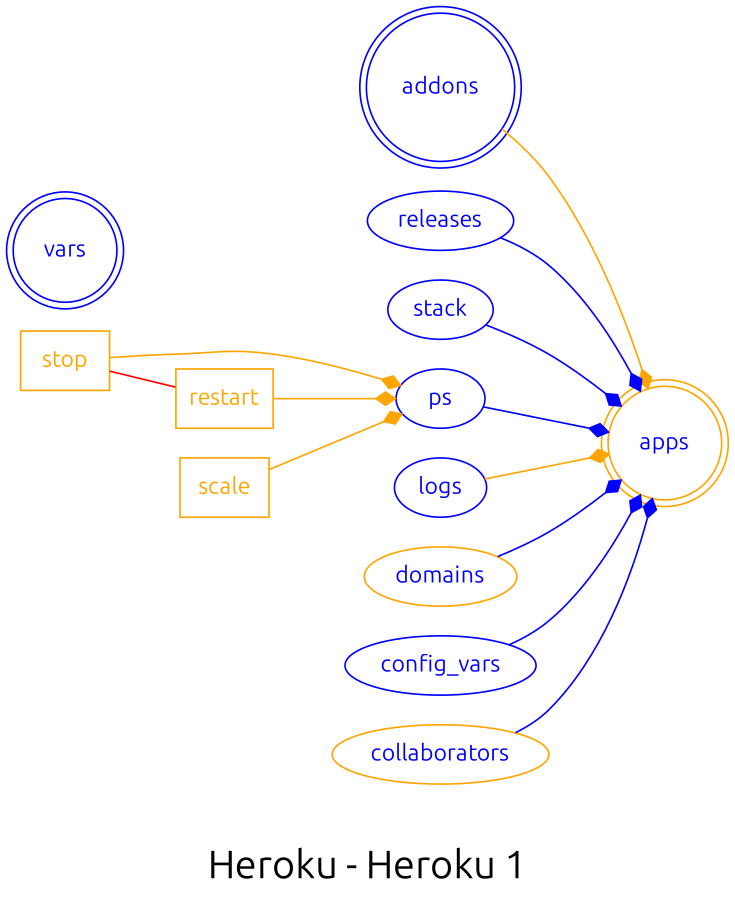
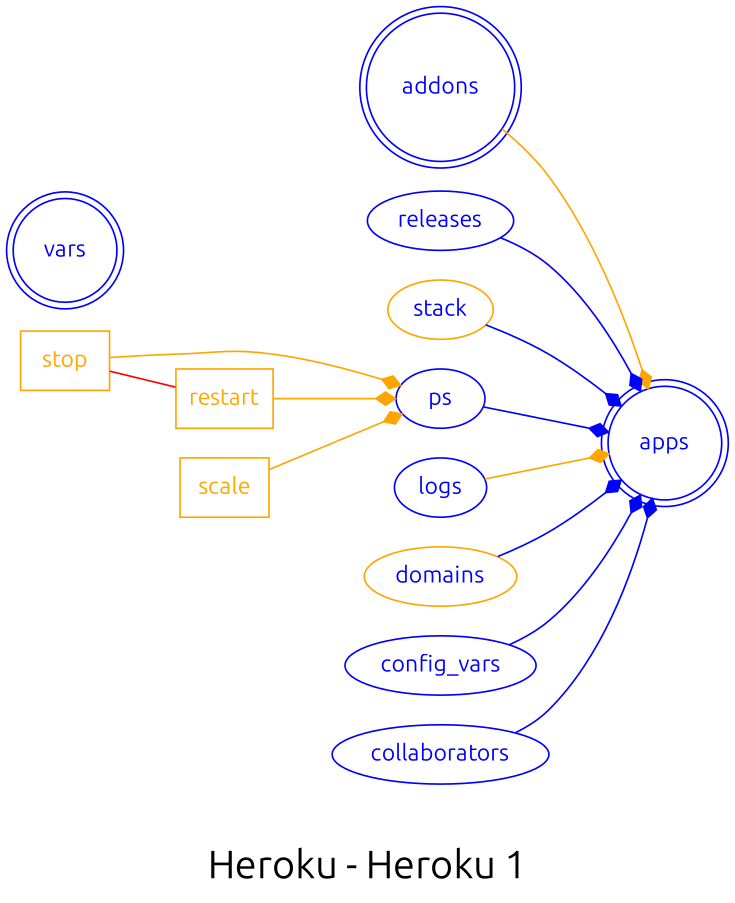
  digraph {
    fontname=Ubuntu
    fontsize=24
    label="Heroku - Heroku 1"
    rankdir=LR
    splines=true
    node [color=blue fontcolor=blue fontname=Ubuntu shape=ellipse]
    edge [arrowhead=diamond arrowtail=none color=blue fontcolor=blue fontname=Ubuntu]
-   apps [color=orange shape=doublecircle]
+   apps [shape=doublecircle]
    addons [shape=doublecircle]
    n3 [label=vars shape=doublecircle]
    releases
-   stack
+   stack [color=orange]
    ps
    stop [color=orange fontcolor=orange shape=box]
    restart [color=orange fontcolor=orange shape=box]
    scale [color=orange fontcolor=orange shape=box]
    logs
    domains [color=orange]
    config_vars
-   collaborators [color=orange]
+   collaborators
    addons -> apps [color=orange]
    releases -> apps
    stack -> apps
    ps -> apps
    stop -> ps [color=orange fontcolor=orange]
    stop -> restart [arrowhead=none color=red fontcolor=red]
    restart -> ps [color=orange fontcolor=orange]
    scale -> ps [color=orange fontcolor=orange]
    logs -> apps [color=orange]
    domains -> apps
    config_vars -> apps
    collaborators -> apps
  }
